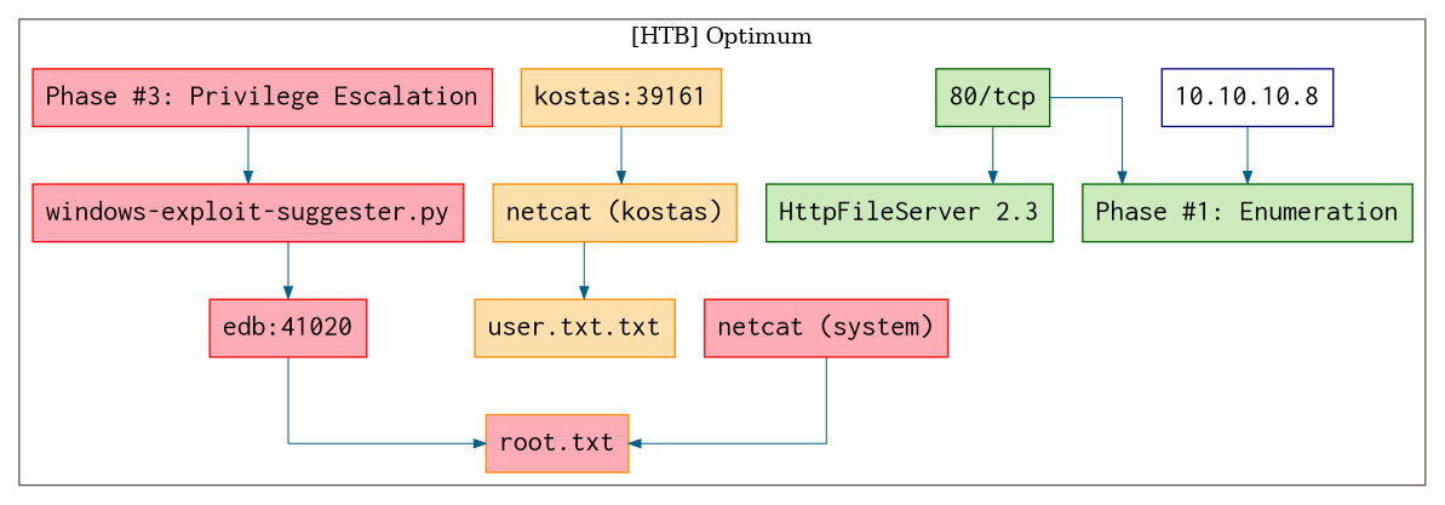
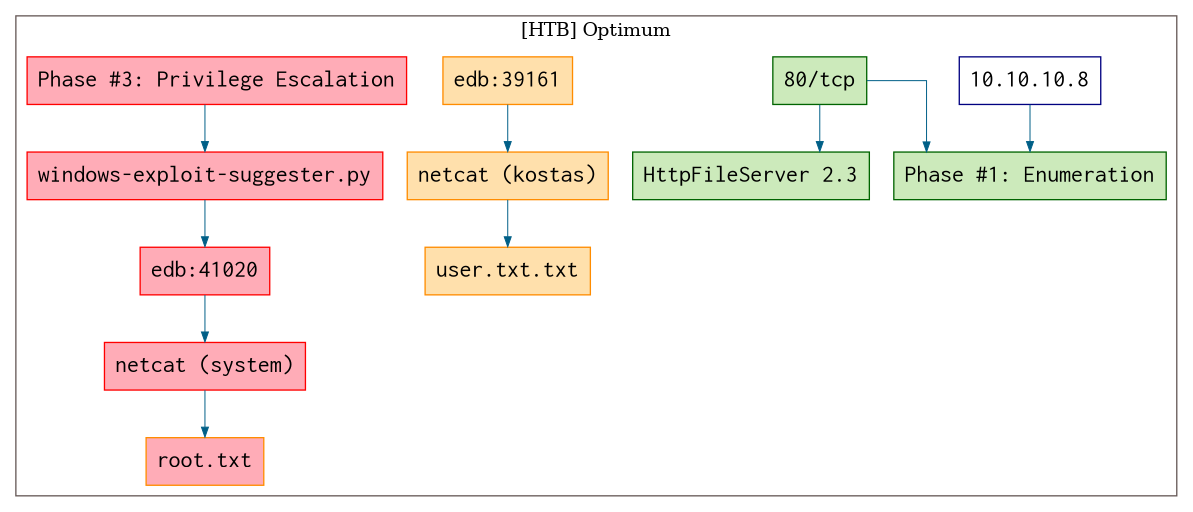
  digraph {
    bgcolor="#ffffff"
    fixedsize=true
    nodesdictep=1.0
    splines=ortho
    node [color=red fillcolor="#ffacb7" fontname=courier fontsize=18 shape=box style="filled,solid"]
    edge [arrowsize=0.75 color="#005f87" penwidth=0.75 style=solid]
    n1 [color=navyblue fillcolor="#ffffff" label="10.10.10.8" width=0.25]
    n2 [color=darkgreen fillcolor="#cceabb" label="Phase #1: Enumeration" width=0.25]
    n3 [label="edb:41020" width=0.25]
    n4 [label="netcat (system)" width=0.25]
    n5 [color=darkorange label="root.txt" width=0.25]
    n6 [color=darkgreen fillcolor="#cceabb" label="80/tcp" width=0.25]
    n7 [color=darkgreen fillcolor="#cceabb" label="HttpFileServer 2.3" width=0.25]
-   n8 [color=darkorange fillcolor="#ffe0ac" label="kostas:39161" width=0.25]
+   n8 [color=darkorange fillcolor="#ffe0ac" label="edb:39161" width=0.25]
    n9 [color=darkorange fillcolor="#ffe0ac" label="netcat (kostas)" width=0.25]
    n10 [color=darkorange fillcolor="#ffe0ac" label="user.txt.txt" width=0.25]
    n11 [label="Phase #3: Privilege Escalation" width=0.25]
    n12 [label="windows-exploit-suggester.py" width=0.25]
    subgraph cluster_1 {
      color="#665957"
      label="[HTB] Optimum"
      n1
      n2
      n3
      n4
      n5
      n6
      n7
      n8
      n9
      n10
      n11
      n12
    }
    n1 -> n2
-   n3 -> n5
+   n3 -> n4
    n4 -> n5
    n6 -> n2
    n6 -> n7
    n8 -> n9
    n9 -> n10
    n11 -> n12
    n12 -> n3
  }
